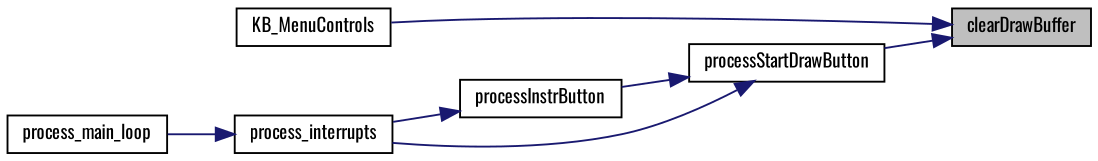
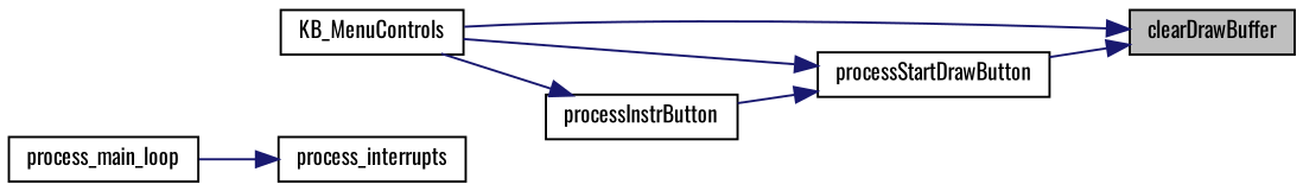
  digraph {
    fontname=Oswald
    rankdir=RL
    node [color=black fillcolor=white fontname=Oswald fontsize=10 shape=record style=filled]
    edge [color=midnightblue dir=back fontname=Oswald fontsize=10 labelfontname=Helvetica labelfontsize=10 style=solid]
    n1 [fillcolor=grey75 fontcolor=black height=0.2 label=clearDrawBuffer width=0.4]
    n2 [height=0.2 label=KB_MenuControls width=0.4]
    n3 [height=0.2 label=processStartDrawButton width=0.4]
    n4 [height=0.2 label=processInstrButton width=0.4]
    n5 [height=0.2 label=process_interrupts width=0.4]
    n6 [height=0.2 label=process_main_loop width=0.4]
    n1 -> n2
    n1 -> n3
    n3 -> n4
-   n3 -> n5
-   n4 -> n5
+   n3 -> n2
+   n4 -> n2
    n5 -> n6
  }
